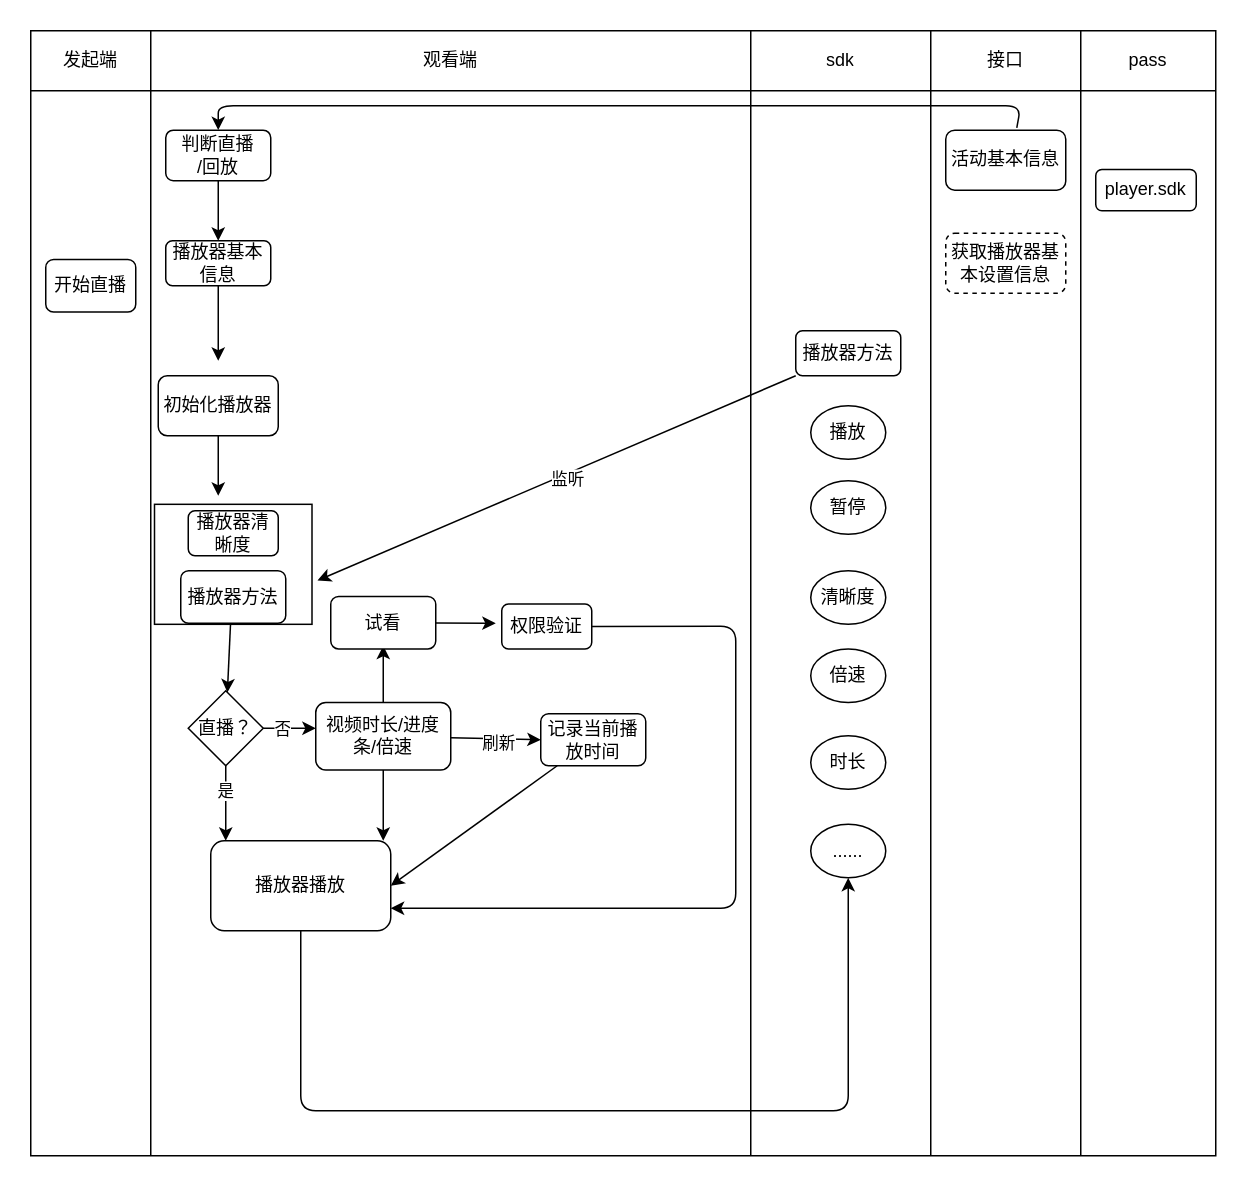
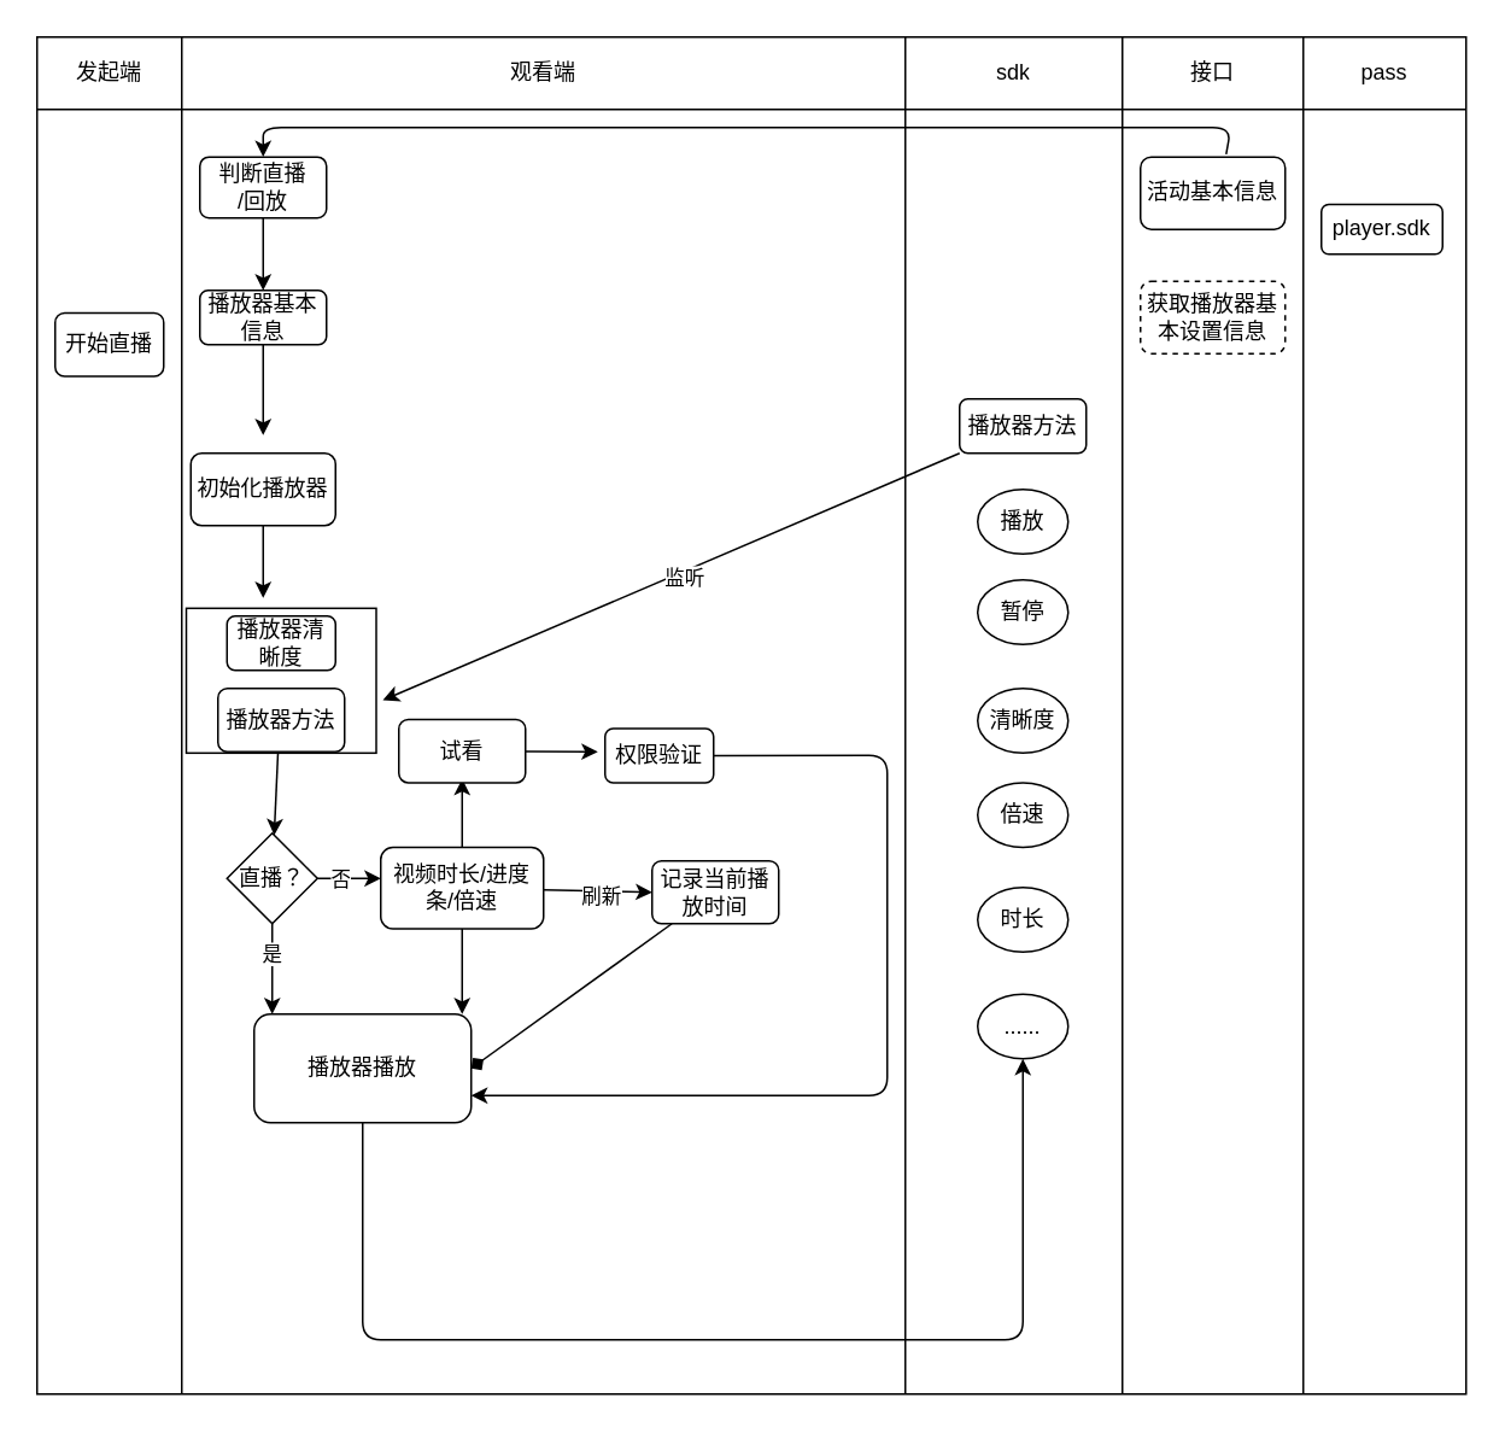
  <mxCell id="0" />
  <mxCell id="1" parent="0" />
  <mxCell id="2" value="" style="shape=table;startSize=0;container=1;collapsible=0;childLayout=tableLayout;shadow=0;" parent="1" vertex="1"><mxGeometry x="20" y="20" width="790" height="750" as="geometry" /></mxCell>
  <mxCell id="3" value="" style="shape=partialRectangle;collapsible=0;dropTarget=0;pointerEvents=0;fillColor=none;top=0;left=0;bottom=0;right=0;points=[[0,0.5],[1,0.5]];portConstraint=eastwest;shadow=0;" parent="2" vertex="1"><mxGeometry width="790" height="40" as="geometry" /></mxCell>
  <mxCell id="4" value="发起端" style="shape=partialRectangle;html=1;whiteSpace=wrap;connectable=0;overflow=hidden;fillColor=none;top=0;left=0;bottom=0;right=0;pointerEvents=1;shadow=0;" parent="3" vertex="1"><mxGeometry width="80" height="40" as="geometry"><mxRectangle width="80" height="40" as="alternateBounds" /></mxGeometry></mxCell>
  <mxCell id="5" value="观看端" style="shape=partialRectangle;html=1;whiteSpace=wrap;connectable=0;overflow=hidden;fillColor=none;top=0;left=0;bottom=0;right=0;pointerEvents=1;shadow=0;" parent="3" vertex="1"><mxGeometry x="80" width="400" height="40" as="geometry"><mxRectangle width="400" height="40" as="alternateBounds" /></mxGeometry></mxCell>
  <mxCell id="6" value="sdk" style="shape=partialRectangle;html=1;whiteSpace=wrap;connectable=0;overflow=hidden;fillColor=none;top=0;left=0;bottom=0;right=0;pointerEvents=1;shadow=0;" parent="3" vertex="1"><mxGeometry x="480" width="120" height="40" as="geometry"><mxRectangle width="120" height="40" as="alternateBounds" /></mxGeometry></mxCell>
  <mxCell id="7" value="接口" style="shape=partialRectangle;html=1;whiteSpace=wrap;connectable=0;overflow=hidden;fillColor=none;top=0;left=0;bottom=0;right=0;pointerEvents=1;shadow=0;" parent="3" vertex="1"><mxGeometry x="600" width="100" height="40" as="geometry"><mxRectangle width="100" height="40" as="alternateBounds" /></mxGeometry></mxCell>
  <mxCell id="8" value="pass" style="shape=partialRectangle;html=1;whiteSpace=wrap;connectable=0;overflow=hidden;fillColor=none;top=0;left=0;bottom=0;right=0;pointerEvents=1;shadow=0;" parent="3" vertex="1"><mxGeometry x="700" width="90" height="40" as="geometry"><mxRectangle width="90" height="40" as="alternateBounds" /></mxGeometry></mxCell>
  <mxCell id="9" value="" style="shape=partialRectangle;collapsible=0;dropTarget=0;pointerEvents=0;fillColor=none;top=0;left=0;bottom=0;right=0;points=[[0,0.5],[1,0.5]];portConstraint=eastwest;shadow=0;" parent="2" vertex="1"><mxGeometry y="40" width="790" height="710" as="geometry" /></mxCell>
  <mxCell id="10" value="" style="shape=partialRectangle;html=1;whiteSpace=wrap;connectable=0;overflow=hidden;fillColor=none;top=0;left=0;bottom=0;right=0;pointerEvents=1;shadow=0;" parent="9" vertex="1"><mxGeometry width="80" height="710" as="geometry"><mxRectangle width="80" height="710" as="alternateBounds" /></mxGeometry></mxCell>
  <mxCell id="11" value="" style="shape=partialRectangle;html=1;whiteSpace=wrap;connectable=0;overflow=hidden;fillColor=none;top=0;left=0;bottom=0;right=0;pointerEvents=1;shadow=0;" parent="9" vertex="1"><mxGeometry x="80" width="400" height="710" as="geometry"><mxRectangle width="400" height="710" as="alternateBounds" /></mxGeometry></mxCell>
  <mxCell id="12" value="" style="shape=partialRectangle;html=1;whiteSpace=wrap;connectable=0;overflow=hidden;fillColor=none;top=0;left=0;bottom=0;right=0;pointerEvents=1;shadow=0;" parent="9" vertex="1"><mxGeometry x="480" width="120" height="710" as="geometry"><mxRectangle width="120" height="710" as="alternateBounds" /></mxGeometry></mxCell>
  <mxCell id="13" value="" style="shape=partialRectangle;html=1;whiteSpace=wrap;connectable=0;overflow=hidden;fillColor=none;top=0;left=0;bottom=0;right=0;pointerEvents=1;shadow=0;" parent="9" vertex="1"><mxGeometry x="600" width="100" height="710" as="geometry"><mxRectangle width="100" height="710" as="alternateBounds" /></mxGeometry></mxCell>
  <mxCell id="14" value="" style="shape=partialRectangle;html=1;whiteSpace=wrap;connectable=0;overflow=hidden;fillColor=none;top=0;left=0;bottom=0;right=0;pointerEvents=1;shadow=0;" parent="9" vertex="1"><mxGeometry x="700" width="90" height="710" as="geometry"><mxRectangle width="90" height="710" as="alternateBounds" /></mxGeometry></mxCell>
  <mxCell id="15" value="开始直播" style="rounded=1;whiteSpace=wrap;html=1;shadow=0;" parent="1" vertex="1"><mxGeometry x="30" y="172.5" width="60" height="35" as="geometry" /></mxCell>
  <mxCell id="16" value="player.sdk" style="rounded=1;whiteSpace=wrap;html=1;shadow=0;" parent="1" vertex="1"><mxGeometry x="730" y="112.5" width="67" height="27.5" as="geometry" /></mxCell>
  <mxCell id="17" value="获取播放器基本设置信息" style="rounded=1;whiteSpace=wrap;html=1;shadow=0;dashed=1;" parent="1" vertex="1"><mxGeometry x="630" y="155" width="80" height="40" as="geometry" /></mxCell>
  <mxCell id="18" value="" style="edgeStyle=none;html=1;" edge="1" parent="1" source="19"><mxGeometry relative="1" as="geometry"><mxPoint x="145" y="160" as="targetPoint" /></mxGeometry></mxCell>
  <mxCell id="19" value="判断直播&lt;br&gt;/回放" style="rounded=1;whiteSpace=wrap;html=1;" vertex="1" parent="1"><mxGeometry x="110" y="86.25" width="70" height="33.75" as="geometry" /></mxCell>
  <mxCell id="20" value="" style="edgeStyle=none;html=1;" edge="1" parent="1" source="21"><mxGeometry relative="1" as="geometry"><mxPoint x="145" y="240" as="targetPoint" /></mxGeometry></mxCell>
  <mxCell id="21" value="播放器基本信息" style="rounded=1;whiteSpace=wrap;html=1;" vertex="1" parent="1"><mxGeometry x="110" y="160" width="70" height="30" as="geometry" /></mxCell>
  <mxCell id="22" value="" style="edgeStyle=none;html=1;" edge="1" parent="1" source="23"><mxGeometry relative="1" as="geometry"><mxPoint x="145" y="330" as="targetPoint" /></mxGeometry></mxCell>
  <mxCell id="23" value="初始化播放器" style="rounded=1;whiteSpace=wrap;html=1;" vertex="1" parent="1"><mxGeometry x="105" y="250" width="80" height="40" as="geometry" /></mxCell>
  <mxCell id="24" value="" style="edgeStyle=none;html=1;exitX=0.592;exitY=-0.037;exitDx=0;exitDy=0;exitPerimeter=0;entryX=0.5;entryY=0;entryDx=0;entryDy=0;" edge="1" parent="1" source="25" target="19"><mxGeometry relative="1" as="geometry"><Array as="points"><mxPoint x="680" y="70" /><mxPoint x="145" y="70" /></Array></mxGeometry></mxCell>
  <mxCell id="25" value="活动基本信息" style="rounded=1;whiteSpace=wrap;html=1;" vertex="1" parent="1"><mxGeometry x="630" y="86.25" width="80" height="40" as="geometry" /></mxCell>
  <mxCell id="26" value="" style="edgeStyle=none;html=1;entryX=1.035;entryY=0.635;entryDx=0;entryDy=0;entryPerimeter=0;" edge="1" parent="1" source="28" target="41"><mxGeometry relative="1" as="geometry"><mxPoint x="260" y="340" as="targetPoint" /></mxGeometry></mxCell>
  <mxCell id="27" value="监听" style="edgeLabel;html=1;align=center;verticalAlign=middle;resizable=0;points=[];" vertex="1" connectable="0" parent="26"><mxGeometry x="-0.038" y="3" relative="1" as="geometry"><mxPoint as="offset" /></mxGeometry></mxCell>
  <mxCell id="28" value="播放器方法" style="rounded=1;whiteSpace=wrap;html=1;" vertex="1" parent="1"><mxGeometry x="530" y="220" width="70" height="30" as="geometry" /></mxCell>
  <mxCell id="29" value="" style="edgeStyle=none;html=1;" edge="1" parent="1" source="33"><mxGeometry relative="1" as="geometry"><mxPoint x="150" y="560" as="targetPoint" /></mxGeometry></mxCell>
  <mxCell id="30" value="是" style="edgeLabel;html=1;align=center;verticalAlign=middle;resizable=0;points=[];" vertex="1" connectable="0" parent="29"><mxGeometry x="-0.373" y="-1" relative="1" as="geometry"><mxPoint as="offset" /></mxGeometry></mxCell>
  <mxCell id="31" value="" style="edgeStyle=none;html=1;" edge="1" parent="1" source="33"><mxGeometry relative="1" as="geometry"><mxPoint x="210" y="485" as="targetPoint" /></mxGeometry></mxCell>
  <mxCell id="32" value="否" style="edgeLabel;html=1;align=center;verticalAlign=middle;resizable=0;points=[];" vertex="1" connectable="0" parent="31"><mxGeometry x="-0.295" relative="1" as="geometry"><mxPoint as="offset" /></mxGeometry></mxCell>
  <mxCell id="33" value="直播？" style="rhombus;whiteSpace=wrap;html=1;" vertex="1" parent="1"><mxGeometry x="125" y="460" width="50" height="50" as="geometry" /></mxCell>
  <mxCell id="34" value="播放" style="ellipse;whiteSpace=wrap;html=1;" vertex="1" parent="1"><mxGeometry x="540" y="270" width="50" height="35.71" as="geometry" /></mxCell>
  <mxCell id="35" value="暂停" style="ellipse;whiteSpace=wrap;html=1;" vertex="1" parent="1"><mxGeometry x="540" y="320" width="50" height="35.71" as="geometry" /></mxCell>
  <mxCell id="36" value="清晰度" style="ellipse;whiteSpace=wrap;html=1;" vertex="1" parent="1"><mxGeometry x="540" y="380" width="50" height="35.71" as="geometry" /></mxCell>
  <mxCell id="37" value="倍速" style="ellipse;whiteSpace=wrap;html=1;" vertex="1" parent="1"><mxGeometry x="540" y="432.14" width="50" height="35.71" as="geometry" /></mxCell>
  <mxCell id="38" value="时长" style="ellipse;whiteSpace=wrap;html=1;" vertex="1" parent="1"><mxGeometry x="540" y="490" width="50" height="35.71" as="geometry" /></mxCell>
  <mxCell id="39" value="......" style="ellipse;whiteSpace=wrap;html=1;" vertex="1" parent="1"><mxGeometry x="540" y="549" width="50" height="35.71" as="geometry" /></mxCell>
  <mxCell id="40" value="" style="edgeStyle=none;html=1;" edge="1" parent="1" source="41" target="33"><mxGeometry relative="1" as="geometry" /></mxCell>
  <mxCell id="41" value="&lt;span style=&quot;color: rgba(0 , 0 , 0 , 0) ; font-family: monospace ; font-size: 0px&quot;&gt;%3CmxGraphModel%3E%3Croot%3E%3CmxCell%20id%3D%220%22%2F%3E%3CmxCell%20id%3D%221%22%20parent%3D%220%22%2F%3E%3CmxCell%20id%3D%222%22%20value%3D%22%E6%92%AD%E6%94%BE%E5%99%A8%E6%96%B9%E6%B3%95%22%20style%3D%22rounded%3D1%3BwhiteSpace%3Dwrap%3Bhtml%3D1%3B%22%20vertex%3D%221%22%20parent%3D%221%22%3E%3CmxGeometry%20x%3D%22205%22%20y%3D%22330%22%20width%3D%2275%22%20height%3D%2240%22%20as%3D%22geometry%22%2F%3E%3C%2FmxCell%3E%3C%2Froot%3E%3C%2FmxGraphModel%3E&lt;/span&gt;" style="rounded=0;whiteSpace=wrap;html=1;" vertex="1" parent="1"><mxGeometry x="102.5" y="335.71" width="105" height="80" as="geometry" /></mxCell>
  <mxCell id="42" value="&lt;span&gt;播放器清晰度&lt;/span&gt;" style="rounded=1;whiteSpace=wrap;html=1;" vertex="1" parent="1"><mxGeometry x="125" y="340" width="60" height="30" as="geometry" /></mxCell>
  <mxCell id="43" value="播放器方法" style="rounded=1;whiteSpace=wrap;html=1;" vertex="1" parent="1"><mxGeometry x="120" y="380" width="70" height="35" as="geometry" /></mxCell>
  <mxCell id="44" value="" style="edgeStyle=none;html=1;" edge="1" parent="1" source="48"><mxGeometry relative="1" as="geometry"><mxPoint x="255" y="560" as="targetPoint" /></mxGeometry></mxCell>
  <mxCell id="45" value="" style="edgeStyle=none;html=1;entryX=0;entryY=0.5;entryDx=0;entryDy=0;" edge="1" parent="1" source="48" target="52"><mxGeometry relative="1" as="geometry"><mxPoint x="350" y="490" as="targetPoint" /></mxGeometry></mxCell>
  <mxCell id="46" value="刷新" style="edgeLabel;html=1;align=center;verticalAlign=middle;resizable=0;points=[];" vertex="1" connectable="0" parent="45"><mxGeometry x="0.053" y="-2" relative="1" as="geometry"><mxPoint as="offset" /></mxGeometry></mxCell>
  <mxCell id="47" value="" style="edgeStyle=none;html=1;" edge="1" parent="1" source="48"><mxGeometry relative="1" as="geometry"><mxPoint x="255" y="430" as="targetPoint" /></mxGeometry></mxCell>
  <mxCell id="48" value="视频时长/进度条/倍速" style="rounded=1;whiteSpace=wrap;html=1;" vertex="1" parent="1"><mxGeometry x="210" y="467.85" width="90" height="45" as="geometry" /></mxCell>
  <mxCell id="49" value="" style="edgeStyle=none;html=1;entryX=0.5;entryY=1;entryDx=0;entryDy=0;" edge="1" parent="1" source="50" target="39"><mxGeometry relative="1" as="geometry"><mxPoint x="200" y="700" as="targetPoint" /><Array as="points"><mxPoint x="200" y="740" /><mxPoint x="565" y="740" /></Array></mxGeometry></mxCell>
  <mxCell id="50" value="播放器播放" style="rounded=1;whiteSpace=wrap;html=1;" vertex="1" parent="1"><mxGeometry x="140" y="560" width="120" height="60" as="geometry" /></mxCell>
- <mxCell id="51" value="" style="edgeStyle=none;html=1;entryX=1;entryY=0.5;entryDx=0;entryDy=0;" edge="1" parent="1" source="52" target="50"><mxGeometry relative="1" as="geometry"><mxPoint x="395" y="590" as="targetPoint" /></mxGeometry></mxCell>
+ <mxCell id="51" value="" style="edgeStyle=none;html=1;entryX=1;entryY=0.5;entryDx=0;entryDy=0;endArrow=diamond;" edge="1" parent="1" source="52" target="50"><mxGeometry relative="1" as="geometry"><mxPoint x="395" y="590" as="targetPoint" /></mxGeometry></mxCell>
  <mxCell id="52" value="记录当前播放时间" style="rounded=1;whiteSpace=wrap;html=1;" vertex="1" parent="1"><mxGeometry x="360" y="475.35" width="70" height="34.65" as="geometry" /></mxCell>
  <mxCell id="53" value="" style="edgeStyle=none;html=1;" edge="1" parent="1" source="54"><mxGeometry relative="1" as="geometry"><mxPoint x="330" y="415" as="targetPoint" /></mxGeometry></mxCell>
  <mxCell id="54" value="试看" style="rounded=1;whiteSpace=wrap;html=1;" vertex="1" parent="1"><mxGeometry x="220" y="397.14" width="70" height="35" as="geometry" /></mxCell>
  <mxCell id="55" value="" style="edgeStyle=none;html=1;entryX=1;entryY=0.75;entryDx=0;entryDy=0;" edge="1" parent="1" source="56" target="50"><mxGeometry relative="1" as="geometry"><mxPoint x="474" y="417.14" as="targetPoint" /><Array as="points"><mxPoint x="490" y="417" /><mxPoint x="490" y="605" /></Array></mxGeometry></mxCell>
  <mxCell id="56" value="权限验证" style="rounded=1;whiteSpace=wrap;html=1;" vertex="1" parent="1"><mxGeometry x="334" y="402.14" width="60" height="30" as="geometry" /></mxCell>
